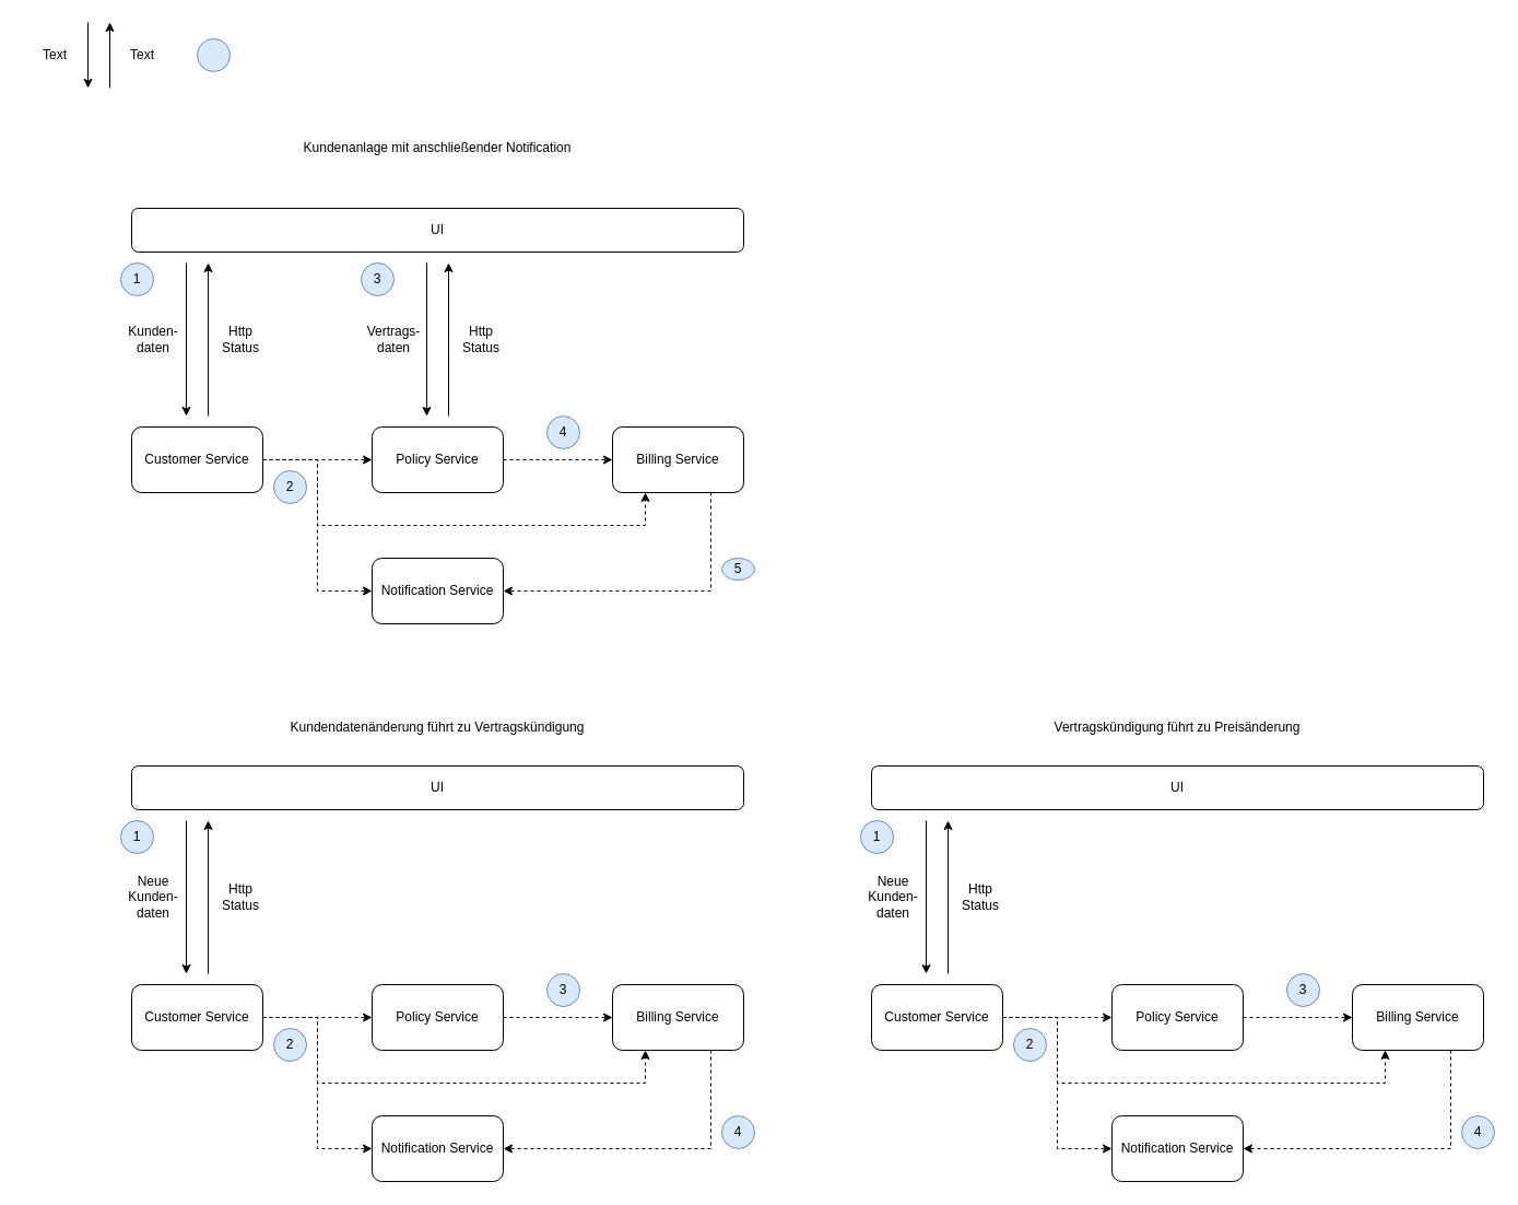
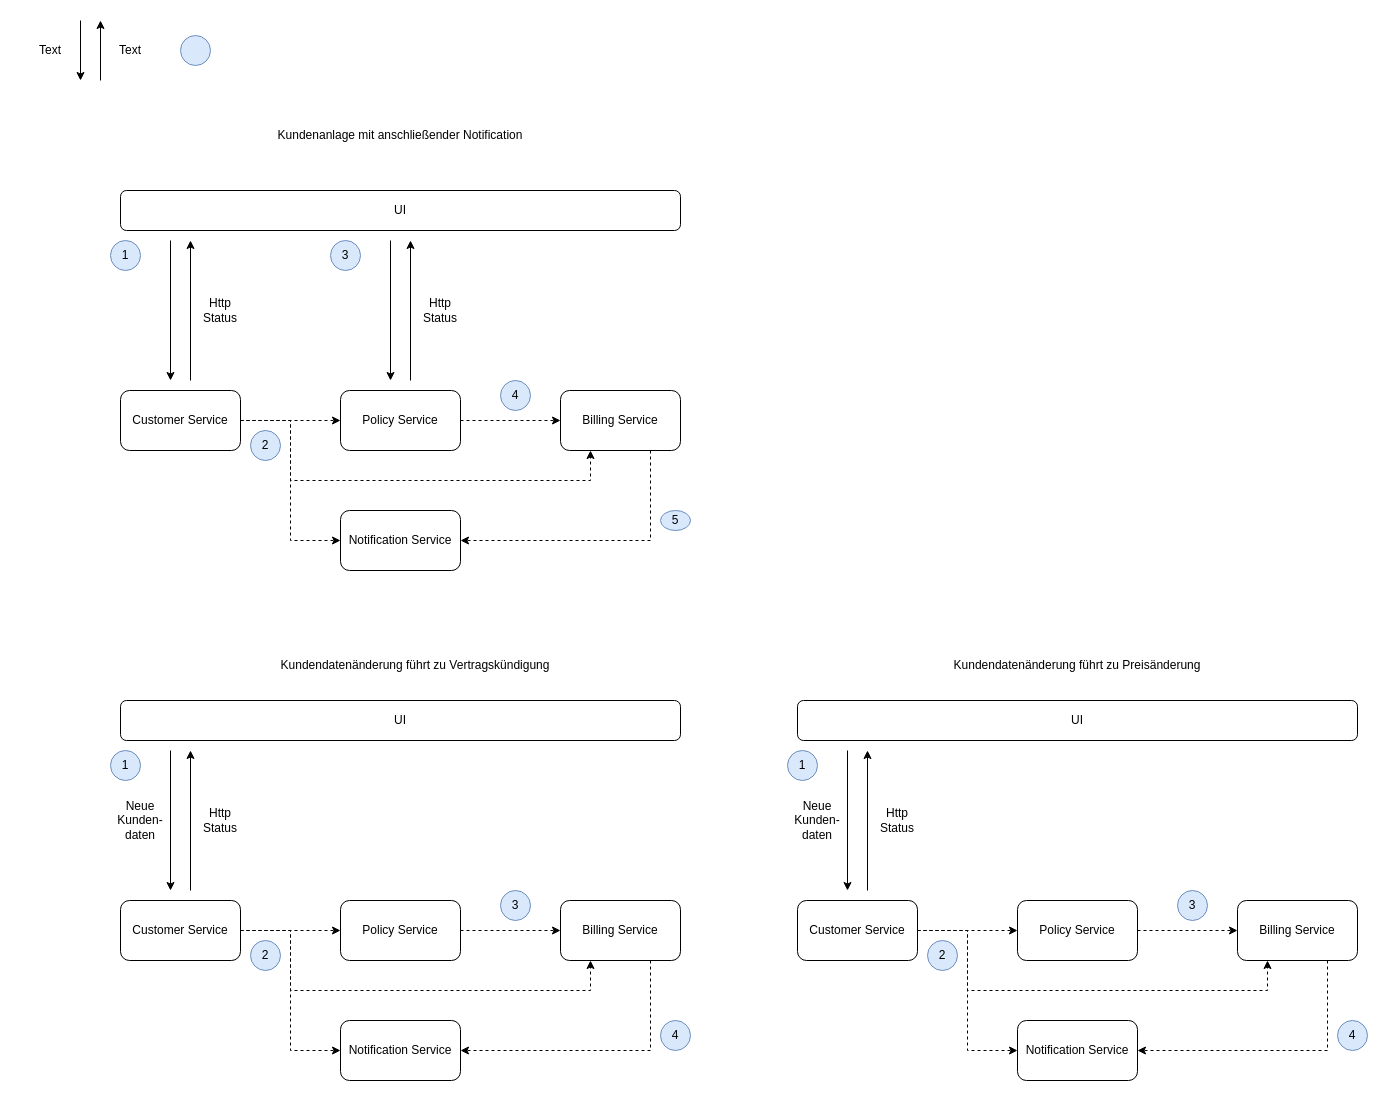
  <mxCell id="0" />
  <mxCell id="1" parent="0" />
  <mxCell id="2" value="UI" style="rounded=1;whiteSpace=wrap;html=1;" vertex="1" parent="1"><mxGeometry x="120" y="190" width="560" height="40" as="geometry" /></mxCell>
  <mxCell id="3" value="Kundenanlage mit anschließender Notification" style="text;html=1;strokeColor=none;fillColor=none;align=center;verticalAlign=middle;whiteSpace=wrap;rounded=0;" vertex="1" parent="1"><mxGeometry x="260" y="120" width="280" height="30" as="geometry" /></mxCell>
  <mxCell id="4" style="edgeStyle=orthogonalEdgeStyle;rounded=0;orthogonalLoop=1;jettySize=auto;html=1;exitX=1;exitY=0.5;exitDx=0;exitDy=0;entryX=0;entryY=0.5;entryDx=0;entryDy=0;dashed=1;" edge="1" parent="1" source="6" target="8"><mxGeometry relative="1" as="geometry" /></mxCell>
  <mxCell id="5" style="edgeStyle=orthogonalEdgeStyle;rounded=0;orthogonalLoop=1;jettySize=auto;html=1;exitX=1;exitY=0.5;exitDx=0;exitDy=0;entryX=0;entryY=0.5;entryDx=0;entryDy=0;dashed=1;" edge="1" parent="1" source="6" target="9"><mxGeometry relative="1" as="geometry" /></mxCell>
  <mxCell id="6" value="Customer Service" style="rounded=1;whiteSpace=wrap;html=1;" vertex="1" parent="1"><mxGeometry x="120" y="390" width="120" height="60" as="geometry" /></mxCell>
  <mxCell id="7" style="edgeStyle=orthogonalEdgeStyle;rounded=0;orthogonalLoop=1;jettySize=auto;html=1;exitX=1;exitY=0.5;exitDx=0;exitDy=0;entryX=0;entryY=0.5;entryDx=0;entryDy=0;dashed=1;" edge="1" parent="1" source="8" target="11"><mxGeometry relative="1" as="geometry" /></mxCell>
  <mxCell id="8" value="Policy Service" style="rounded=1;whiteSpace=wrap;html=1;" vertex="1" parent="1"><mxGeometry x="340" y="390" width="120" height="60" as="geometry" /></mxCell>
  <mxCell id="9" value="Notification Service" style="rounded=1;whiteSpace=wrap;html=1;" vertex="1" parent="1"><mxGeometry x="340" y="510" width="120" height="60" as="geometry" /></mxCell>
  <mxCell id="10" style="edgeStyle=orthogonalEdgeStyle;rounded=0;orthogonalLoop=1;jettySize=auto;html=1;exitX=0.75;exitY=1;exitDx=0;exitDy=0;entryX=1;entryY=0.5;entryDx=0;entryDy=0;dashed=1;" edge="1" parent="1" source="11" target="9"><mxGeometry relative="1" as="geometry" /></mxCell>
  <mxCell id="11" value="Billing Service" style="rounded=1;whiteSpace=wrap;html=1;" vertex="1" parent="1"><mxGeometry x="560" y="390" width="120" height="60" as="geometry" /></mxCell>
  <mxCell id="12" value="" style="group" vertex="1" connectable="0" parent="1"><mxGeometry x="20" y="20" width="140" height="60" as="geometry" /></mxCell>
  <mxCell id="13" value="" style="group" vertex="1" connectable="0" parent="12"><mxGeometry x="60" width="20" height="60" as="geometry" /></mxCell>
  <mxCell id="14" value="" style="endArrow=classic;html=1;rounded=0;" edge="1" parent="13"><mxGeometry width="50" height="50" relative="1" as="geometry"><mxPoint x="20" y="60" as="sourcePoint" /><mxPoint x="20" as="targetPoint" /></mxGeometry></mxCell>
  <mxCell id="15" value="" style="endArrow=classic;html=1;rounded=0;" edge="1" parent="13"><mxGeometry width="50" height="50" relative="1" as="geometry"><mxPoint as="sourcePoint" /><mxPoint y="60" as="targetPoint" /></mxGeometry></mxCell>
  <mxCell id="16" value="Text" style="text;html=1;strokeColor=none;fillColor=none;align=center;verticalAlign=middle;whiteSpace=wrap;rounded=0;" vertex="1" parent="12"><mxGeometry x="80" y="15" width="60" height="30" as="geometry" /></mxCell>
  <mxCell id="17" value="Text" style="text;html=1;strokeColor=none;fillColor=none;align=center;verticalAlign=middle;whiteSpace=wrap;rounded=0;" vertex="1" parent="12"><mxGeometry y="15" width="60" height="30" as="geometry" /></mxCell>
  <mxCell id="18" value="" style="group" vertex="1" connectable="0" parent="1"><mxGeometry x="110" y="240" width="140" height="140" as="geometry" /></mxCell>
  <mxCell id="19" value="" style="group" vertex="1" connectable="0" parent="18"><mxGeometry x="60" width="20" height="140" as="geometry" /></mxCell>
  <mxCell id="20" value="" style="endArrow=classic;html=1;rounded=0;" edge="1" parent="19"><mxGeometry width="50" height="50" relative="1" as="geometry"><mxPoint x="20" y="140" as="sourcePoint" /><mxPoint x="20" as="targetPoint" /></mxGeometry></mxCell>
  <mxCell id="21" value="" style="endArrow=classic;html=1;rounded=0;" edge="1" parent="19"><mxGeometry width="50" height="50" relative="1" as="geometry"><mxPoint as="sourcePoint" /><mxPoint y="140" as="targetPoint" /></mxGeometry></mxCell>
  <mxCell id="22" value="Http Status" style="text;html=1;strokeColor=none;fillColor=none;align=center;verticalAlign=middle;whiteSpace=wrap;rounded=0;" vertex="1" parent="18"><mxGeometry x="80" y="35" width="60" height="70" as="geometry" /></mxCell>
- <mxCell id="23" value="Kunden-&lt;br&gt;daten" style="text;html=1;strokeColor=none;fillColor=none;align=center;verticalAlign=middle;whiteSpace=wrap;rounded=0;" vertex="1" parent="18"><mxGeometry y="35" width="60" height="70" as="geometry" /></mxCell>
  <mxCell id="24" value="1" style="ellipse;whiteSpace=wrap;html=1;aspect=fixed;fillColor=#dae8fc;strokeColor=#6c8ebf;" vertex="1" parent="18"><mxGeometry width="30" height="30" as="geometry" /></mxCell>
  <mxCell id="25" value="" style="endArrow=classic;html=1;rounded=0;exitX=1;exitY=0.5;exitDx=0;exitDy=0;entryX=0.25;entryY=1;entryDx=0;entryDy=0;dashed=1;" edge="1" parent="1" source="6" target="11"><mxGeometry width="50" height="50" relative="1" as="geometry"><mxPoint x="270" y="370" as="sourcePoint" /><mxPoint x="540" y="320" as="targetPoint" /><Array as="points"><mxPoint x="290" y="420" /><mxPoint x="290" y="480" /><mxPoint x="590" y="480" /></Array></mxGeometry></mxCell>
  <mxCell id="26" value="2" style="ellipse;whiteSpace=wrap;html=1;aspect=fixed;fillColor=#dae8fc;strokeColor=#6c8ebf;" vertex="1" parent="1"><mxGeometry x="250" y="430" width="30" height="30" as="geometry" /></mxCell>
  <mxCell id="27" value="" style="group" vertex="1" connectable="0" parent="1"><mxGeometry x="330" y="240" width="140" height="140" as="geometry" /></mxCell>
  <mxCell id="28" value="" style="group" vertex="1" connectable="0" parent="27"><mxGeometry x="60" width="20" height="140" as="geometry" /></mxCell>
  <mxCell id="29" value="" style="endArrow=classic;html=1;rounded=0;" edge="1" parent="28"><mxGeometry width="50" height="50" relative="1" as="geometry"><mxPoint x="20" y="140" as="sourcePoint" /><mxPoint x="20" as="targetPoint" /></mxGeometry></mxCell>
  <mxCell id="30" value="" style="endArrow=classic;html=1;rounded=0;" edge="1" parent="28"><mxGeometry width="50" height="50" relative="1" as="geometry"><mxPoint as="sourcePoint" /><mxPoint y="140" as="targetPoint" /></mxGeometry></mxCell>
  <mxCell id="31" value="Http&lt;br&gt;Status" style="text;html=1;strokeColor=none;fillColor=none;align=center;verticalAlign=middle;whiteSpace=wrap;rounded=0;" vertex="1" parent="27"><mxGeometry x="80" y="35" width="60" height="70" as="geometry" /></mxCell>
- <mxCell id="32" value="Vertrags-&lt;br&gt;daten" style="text;html=1;strokeColor=none;fillColor=none;align=center;verticalAlign=middle;whiteSpace=wrap;rounded=0;" vertex="1" parent="27"><mxGeometry y="35" width="60" height="70" as="geometry" /></mxCell>
  <mxCell id="33" value="3" style="ellipse;whiteSpace=wrap;html=1;aspect=fixed;fillColor=#dae8fc;strokeColor=#6c8ebf;" vertex="1" parent="27"><mxGeometry width="30" height="30" as="geometry" /></mxCell>
  <mxCell id="34" value="" style="ellipse;whiteSpace=wrap;html=1;aspect=fixed;fillColor=#dae8fc;strokeColor=#6c8ebf;movable=1;resizable=1;rotatable=1;deletable=1;editable=1;locked=0;connectable=1;" vertex="1" parent="1"><mxGeometry x="180" y="35" width="30" height="30" as="geometry" /></mxCell>
  <mxCell id="35" value="4" style="ellipse;whiteSpace=wrap;html=1;aspect=fixed;fillColor=#dae8fc;strokeColor=#6c8ebf;movable=1;resizable=1;rotatable=1;deletable=1;editable=1;locked=0;connectable=1;" vertex="1" parent="1"><mxGeometry x="500" y="380" width="30" height="30" as="geometry" /></mxCell>
  <mxCell id="36" value="5" style="ellipse;whiteSpace=wrap;html=1;aspect=fixed;fillColor=#dae8fc;strokeColor=#6c8ebf;movable=1;resizable=1;rotatable=1;deletable=1;editable=1;locked=0;connectable=1;" vertex="1" parent="1"><mxGeometry x="660" y="510" width="30" height="20" as="geometry" /></mxCell>
  <mxCell id="37" value="UI" style="rounded=1;whiteSpace=wrap;html=1;" vertex="1" parent="1"><mxGeometry x="120" y="700" width="560" height="40" as="geometry" /></mxCell>
- <mxCell id="38" value="Kundendatenänderung führt zu Vertragskündigung" style="text;html=1;strokeColor=none;fillColor=none;align=center;verticalAlign=middle;whiteSpace=wrap;rounded=0;" vertex="1" parent="1"><mxGeometry x="260" y="650" width="280" height="30" as="geometry" /></mxCell>
+ <mxCell id="38" value="Kundendatenänderung führt zu Vertragskündigung" style="text;html=1;strokeColor=none;fillColor=none;align=center;verticalAlign=middle;whiteSpace=wrap;rounded=0;" vertex="1" parent="1"><mxGeometry x="275" y="650" width="280" height="30" as="geometry" /></mxCell>
  <mxCell id="39" style="edgeStyle=orthogonalEdgeStyle;rounded=0;orthogonalLoop=1;jettySize=auto;html=1;exitX=1;exitY=0.5;exitDx=0;exitDy=0;entryX=0;entryY=0.5;entryDx=0;entryDy=0;dashed=1;" edge="1" parent="1" source="41" target="43"><mxGeometry relative="1" as="geometry" /></mxCell>
  <mxCell id="40" style="edgeStyle=orthogonalEdgeStyle;rounded=0;orthogonalLoop=1;jettySize=auto;html=1;exitX=1;exitY=0.5;exitDx=0;exitDy=0;entryX=0;entryY=0.5;entryDx=0;entryDy=0;dashed=1;" edge="1" parent="1" source="41" target="44"><mxGeometry relative="1" as="geometry" /></mxCell>
  <mxCell id="41" value="Customer Service" style="rounded=1;whiteSpace=wrap;html=1;" vertex="1" parent="1"><mxGeometry x="120" y="900" width="120" height="60" as="geometry" /></mxCell>
  <mxCell id="42" style="edgeStyle=orthogonalEdgeStyle;rounded=0;orthogonalLoop=1;jettySize=auto;html=1;exitX=1;exitY=0.5;exitDx=0;exitDy=0;entryX=0;entryY=0.5;entryDx=0;entryDy=0;dashed=1;" edge="1" parent="1" source="43" target="46"><mxGeometry relative="1" as="geometry" /></mxCell>
  <mxCell id="43" value="Policy Service" style="rounded=1;whiteSpace=wrap;html=1;" vertex="1" parent="1"><mxGeometry x="340" y="900" width="120" height="60" as="geometry" /></mxCell>
  <mxCell id="44" value="Notification Service" style="rounded=1;whiteSpace=wrap;html=1;" vertex="1" parent="1"><mxGeometry x="340" y="1020" width="120" height="60" as="geometry" /></mxCell>
  <mxCell id="45" style="edgeStyle=orthogonalEdgeStyle;rounded=0;orthogonalLoop=1;jettySize=auto;html=1;exitX=0.75;exitY=1;exitDx=0;exitDy=0;entryX=1;entryY=0.5;entryDx=0;entryDy=0;dashed=1;" edge="1" parent="1" source="46" target="44"><mxGeometry relative="1" as="geometry" /></mxCell>
  <mxCell id="46" value="Billing Service" style="rounded=1;whiteSpace=wrap;html=1;" vertex="1" parent="1"><mxGeometry x="560" y="900" width="120" height="60" as="geometry" /></mxCell>
  <mxCell id="47" value="" style="group" vertex="1" connectable="0" parent="1"><mxGeometry x="110" y="750" width="140" height="140" as="geometry" /></mxCell>
  <mxCell id="48" value="" style="group" vertex="1" connectable="0" parent="47"><mxGeometry x="60" width="20" height="140" as="geometry" /></mxCell>
  <mxCell id="49" value="" style="endArrow=classic;html=1;rounded=0;" edge="1" parent="48"><mxGeometry width="50" height="50" relative="1" as="geometry"><mxPoint x="20" y="140" as="sourcePoint" /><mxPoint x="20" as="targetPoint" /></mxGeometry></mxCell>
  <mxCell id="50" value="" style="endArrow=classic;html=1;rounded=0;" edge="1" parent="48"><mxGeometry width="50" height="50" relative="1" as="geometry"><mxPoint as="sourcePoint" /><mxPoint y="140" as="targetPoint" /></mxGeometry></mxCell>
  <mxCell id="51" value="Http Status" style="text;html=1;strokeColor=none;fillColor=none;align=center;verticalAlign=middle;whiteSpace=wrap;rounded=0;" vertex="1" parent="47"><mxGeometry x="80" y="35" width="60" height="70" as="geometry" /></mxCell>
  <mxCell id="52" value="Neue&lt;br&gt;Kunden-&lt;br&gt;daten" style="text;html=1;strokeColor=none;fillColor=none;align=center;verticalAlign=middle;whiteSpace=wrap;rounded=0;" vertex="1" parent="47"><mxGeometry y="35" width="60" height="70" as="geometry" /></mxCell>
  <mxCell id="53" value="1" style="ellipse;whiteSpace=wrap;html=1;aspect=fixed;fillColor=#dae8fc;strokeColor=#6c8ebf;" vertex="1" parent="47"><mxGeometry width="30" height="30" as="geometry" /></mxCell>
  <mxCell id="54" value="" style="endArrow=classic;html=1;rounded=0;exitX=1;exitY=0.5;exitDx=0;exitDy=0;entryX=0.25;entryY=1;entryDx=0;entryDy=0;dashed=1;" edge="1" parent="1" source="41" target="46"><mxGeometry width="50" height="50" relative="1" as="geometry"><mxPoint x="270" y="880" as="sourcePoint" /><mxPoint x="540" y="830" as="targetPoint" /><Array as="points"><mxPoint x="290" y="930" /><mxPoint x="290" y="990" /><mxPoint x="590" y="990" /></Array></mxGeometry></mxCell>
  <mxCell id="55" value="2" style="ellipse;whiteSpace=wrap;html=1;aspect=fixed;fillColor=#dae8fc;strokeColor=#6c8ebf;" vertex="1" parent="1"><mxGeometry x="250" y="940" width="30" height="30" as="geometry" /></mxCell>
  <mxCell id="56" value="3" style="ellipse;whiteSpace=wrap;html=1;aspect=fixed;fillColor=#dae8fc;strokeColor=#6c8ebf;movable=1;resizable=1;rotatable=1;deletable=1;editable=1;locked=0;connectable=1;" vertex="1" parent="1"><mxGeometry x="500" y="890" width="30" height="30" as="geometry" /></mxCell>
  <mxCell id="57" value="4" style="ellipse;whiteSpace=wrap;html=1;aspect=fixed;fillColor=#dae8fc;strokeColor=#6c8ebf;movable=1;resizable=1;rotatable=1;deletable=1;editable=1;locked=0;connectable=1;" vertex="1" parent="1"><mxGeometry x="660" y="1020" width="30" height="30" as="geometry" /></mxCell>
  <mxCell id="58" value="UI" style="rounded=1;whiteSpace=wrap;html=1;" vertex="1" parent="1"><mxGeometry x="797" y="700" width="560" height="40" as="geometry" /></mxCell>
- <mxCell id="59" value="Vertragskündigung führt zu Preisänderung" style="text;html=1;strokeColor=none;fillColor=none;align=center;verticalAlign=middle;whiteSpace=wrap;rounded=0;" vertex="1" parent="1"><mxGeometry x="937" y="650" width="280" height="30" as="geometry" /></mxCell>
+ <mxCell id="59" value="Kundendatenänderung führt zu Preisänderung" style="text;html=1;strokeColor=none;fillColor=none;align=center;verticalAlign=middle;whiteSpace=wrap;rounded=0;" vertex="1" parent="1"><mxGeometry x="937" y="650" width="280" height="30" as="geometry" /></mxCell>
  <mxCell id="60" style="edgeStyle=orthogonalEdgeStyle;rounded=0;orthogonalLoop=1;jettySize=auto;html=1;exitX=1;exitY=0.5;exitDx=0;exitDy=0;entryX=0;entryY=0.5;entryDx=0;entryDy=0;dashed=1;" edge="1" parent="1" source="62" target="64"><mxGeometry relative="1" as="geometry" /></mxCell>
  <mxCell id="61" style="edgeStyle=orthogonalEdgeStyle;rounded=0;orthogonalLoop=1;jettySize=auto;html=1;exitX=1;exitY=0.5;exitDx=0;exitDy=0;entryX=0;entryY=0.5;entryDx=0;entryDy=0;dashed=1;" edge="1" parent="1" source="62" target="65"><mxGeometry relative="1" as="geometry" /></mxCell>
  <mxCell id="62" value="Customer Service" style="rounded=1;whiteSpace=wrap;html=1;" vertex="1" parent="1"><mxGeometry x="797" y="900" width="120" height="60" as="geometry" /></mxCell>
  <mxCell id="63" style="edgeStyle=orthogonalEdgeStyle;rounded=0;orthogonalLoop=1;jettySize=auto;html=1;exitX=1;exitY=0.5;exitDx=0;exitDy=0;entryX=0;entryY=0.5;entryDx=0;entryDy=0;dashed=1;" edge="1" parent="1" source="64" target="67"><mxGeometry relative="1" as="geometry" /></mxCell>
  <mxCell id="64" value="Policy Service" style="rounded=1;whiteSpace=wrap;html=1;" vertex="1" parent="1"><mxGeometry x="1017" y="900" width="120" height="60" as="geometry" /></mxCell>
  <mxCell id="65" value="Notification Service" style="rounded=1;whiteSpace=wrap;html=1;" vertex="1" parent="1"><mxGeometry x="1017" y="1020" width="120" height="60" as="geometry" /></mxCell>
  <mxCell id="66" style="edgeStyle=orthogonalEdgeStyle;rounded=0;orthogonalLoop=1;jettySize=auto;html=1;exitX=0.75;exitY=1;exitDx=0;exitDy=0;entryX=1;entryY=0.5;entryDx=0;entryDy=0;dashed=1;" edge="1" parent="1" source="67" target="65"><mxGeometry relative="1" as="geometry" /></mxCell>
  <mxCell id="67" value="Billing Service" style="rounded=1;whiteSpace=wrap;html=1;" vertex="1" parent="1"><mxGeometry x="1237" y="900" width="120" height="60" as="geometry" /></mxCell>
  <mxCell id="68" value="" style="group" vertex="1" connectable="0" parent="1"><mxGeometry x="787" y="750" width="140" height="140" as="geometry" /></mxCell>
  <mxCell id="69" value="" style="group" vertex="1" connectable="0" parent="68"><mxGeometry x="60" width="20" height="140" as="geometry" /></mxCell>
  <mxCell id="70" value="" style="endArrow=classic;html=1;rounded=0;" edge="1" parent="69"><mxGeometry width="50" height="50" relative="1" as="geometry"><mxPoint x="20" y="140" as="sourcePoint" /><mxPoint x="20" as="targetPoint" /></mxGeometry></mxCell>
  <mxCell id="71" value="" style="endArrow=classic;html=1;rounded=0;" edge="1" parent="69"><mxGeometry width="50" height="50" relative="1" as="geometry"><mxPoint as="sourcePoint" /><mxPoint y="140" as="targetPoint" /></mxGeometry></mxCell>
  <mxCell id="72" value="Http Status" style="text;html=1;strokeColor=none;fillColor=none;align=center;verticalAlign=middle;whiteSpace=wrap;rounded=0;" vertex="1" parent="68"><mxGeometry x="80" y="35" width="60" height="70" as="geometry" /></mxCell>
  <mxCell id="73" value="Neue&lt;br&gt;Kunden-&lt;br&gt;daten" style="text;html=1;strokeColor=none;fillColor=none;align=center;verticalAlign=middle;whiteSpace=wrap;rounded=0;" vertex="1" parent="68"><mxGeometry y="35" width="60" height="70" as="geometry" /></mxCell>
  <mxCell id="74" value="1" style="ellipse;whiteSpace=wrap;html=1;aspect=fixed;fillColor=#dae8fc;strokeColor=#6c8ebf;" vertex="1" parent="68"><mxGeometry width="30" height="30" as="geometry" /></mxCell>
  <mxCell id="75" value="" style="endArrow=classic;html=1;rounded=0;exitX=1;exitY=0.5;exitDx=0;exitDy=0;entryX=0.25;entryY=1;entryDx=0;entryDy=0;dashed=1;" edge="1" parent="1" source="62" target="67"><mxGeometry width="50" height="50" relative="1" as="geometry"><mxPoint x="947" y="880" as="sourcePoint" /><mxPoint x="1217" y="830" as="targetPoint" /><Array as="points"><mxPoint x="967" y="930" /><mxPoint x="967" y="990" /><mxPoint x="1267" y="990" /></Array></mxGeometry></mxCell>
  <mxCell id="76" value="2" style="ellipse;whiteSpace=wrap;html=1;aspect=fixed;fillColor=#dae8fc;strokeColor=#6c8ebf;" vertex="1" parent="1"><mxGeometry x="927" y="940" width="30" height="30" as="geometry" /></mxCell>
  <mxCell id="77" value="3" style="ellipse;whiteSpace=wrap;html=1;aspect=fixed;fillColor=#dae8fc;strokeColor=#6c8ebf;movable=1;resizable=1;rotatable=1;deletable=1;editable=1;locked=0;connectable=1;" vertex="1" parent="1"><mxGeometry x="1177" y="890" width="30" height="30" as="geometry" /></mxCell>
  <mxCell id="78" value="4" style="ellipse;whiteSpace=wrap;html=1;aspect=fixed;fillColor=#dae8fc;strokeColor=#6c8ebf;movable=1;resizable=1;rotatable=1;deletable=1;editable=1;locked=0;connectable=1;" vertex="1" parent="1"><mxGeometry x="1337" y="1020" width="30" height="30" as="geometry" /></mxCell>
